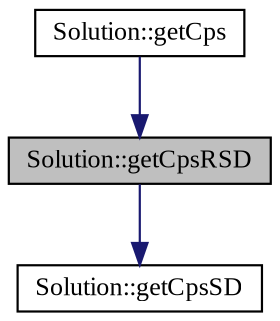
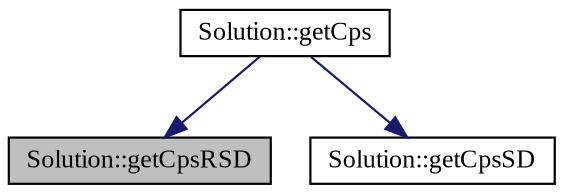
  digraph {
    fontname="Liberation Serif"
    rankdir=TB
    node [color=black fillcolor=white fontname="Liberation Serif" fontsize=12 shape=record style=filled]
    edge [color=midnightblue fontname="Liberation Serif" fontsize=12 labelfontname=Helvetica labelfontsize=12 style=solid]
    n1 [fillcolor=grey75 fontcolor=black height=0.2 label="Solution::getCpsRSD" width=0.4]
    n2 [height=0.2 label="Solution::getCpsSD" width=0.4]
    n3 [height=0.2 label="Solution::getCps" width=0.4]
-   n1 -> n2
+   n3 -> n2
    n3 -> n1
  }
